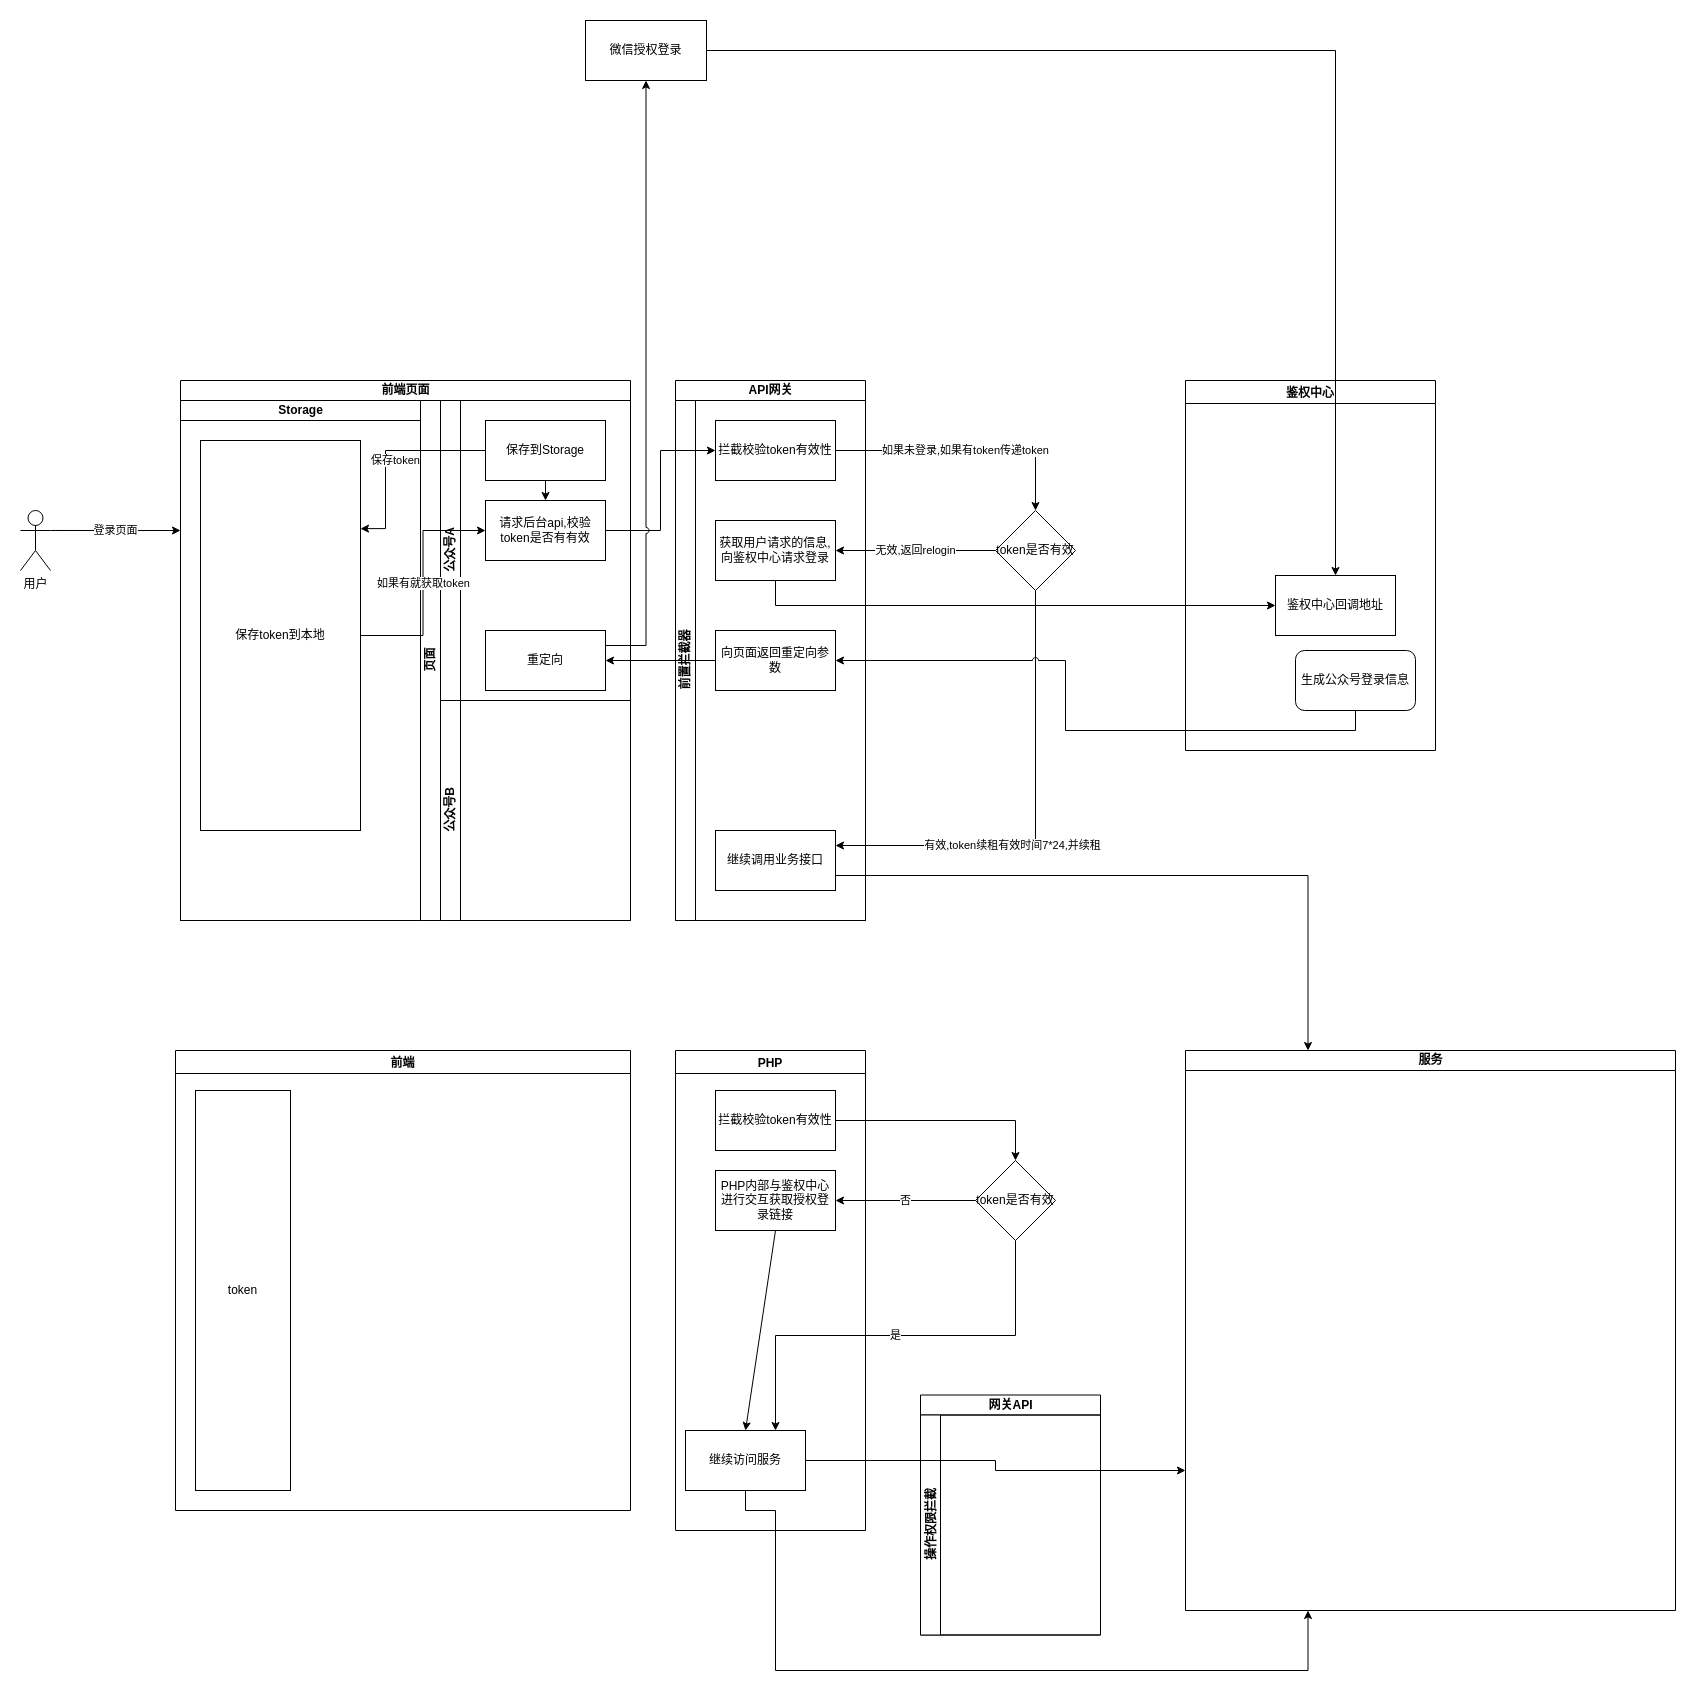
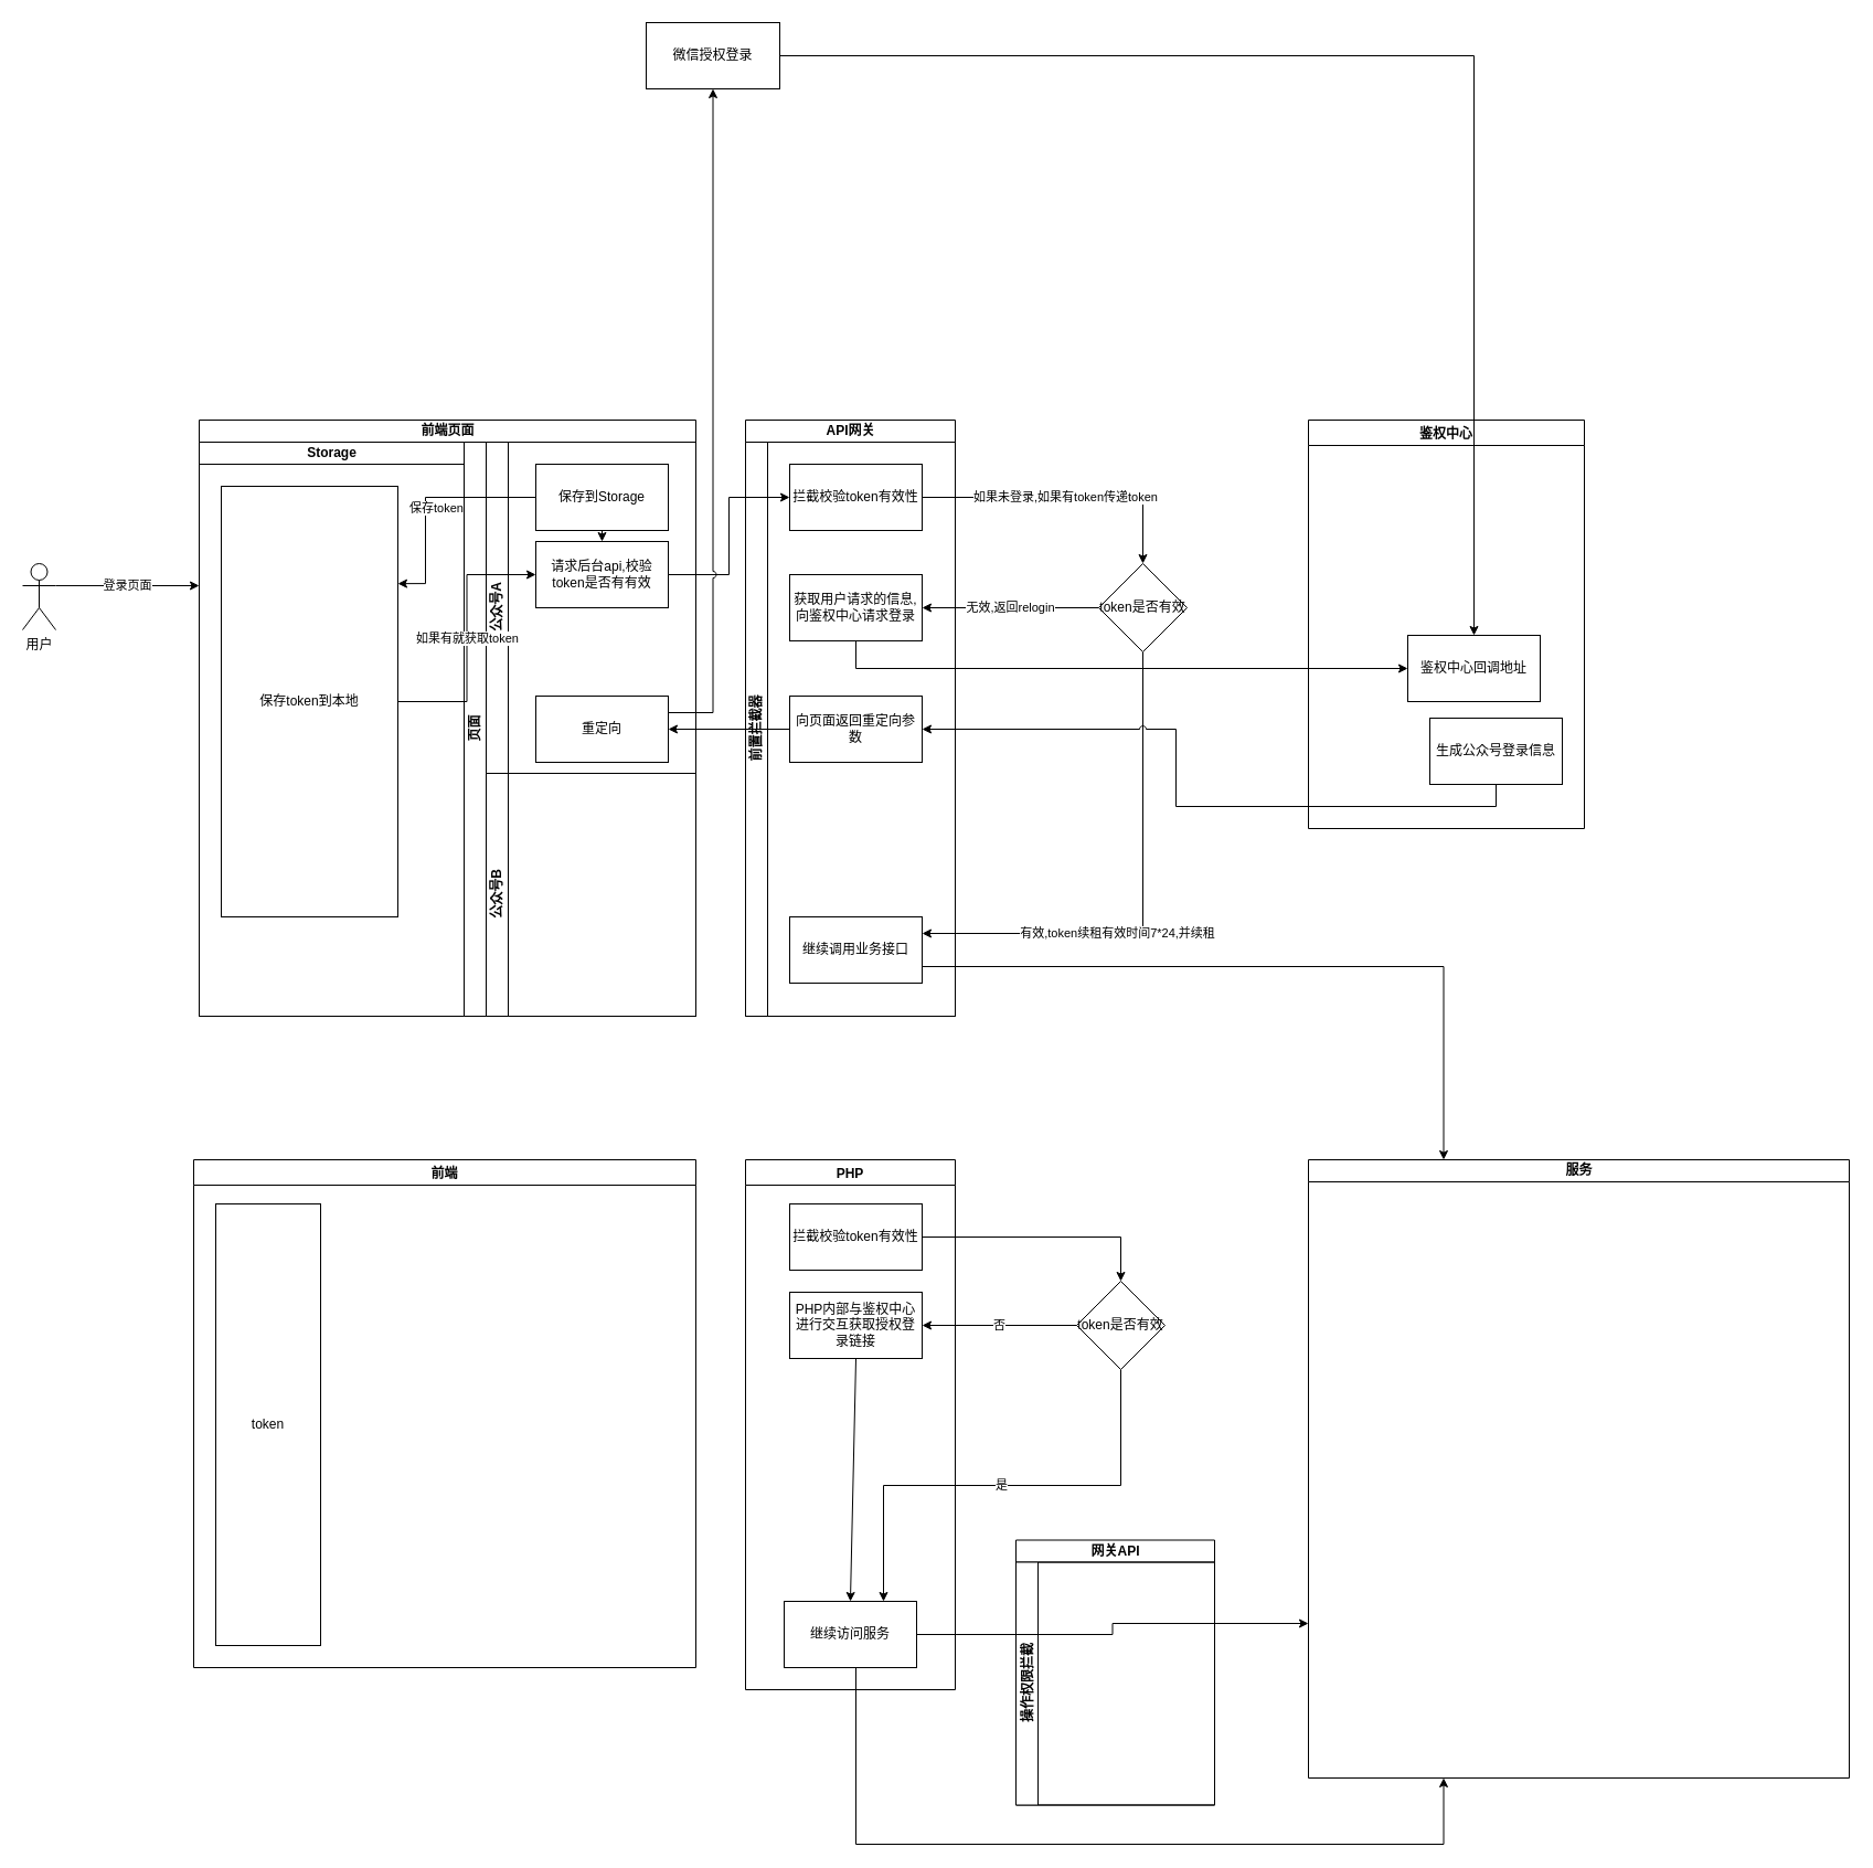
  <mxCell id="0" />
  <mxCell id="1" parent="0" />
  <mxCell id="2" value="登录页面" style="edgeStyle=orthogonalEdgeStyle;rounded=0;orthogonalLoop=1;jettySize=auto;html=1;exitX=1;exitY=0.333;exitDx=0;exitDy=0;exitPerimeter=0;entryX=0;entryY=0.25;entryDx=0;entryDy=0;" parent="1" source="3" target="16" edge="1"><mxGeometry relative="1" as="geometry" /></mxCell>
  <mxCell id="3" value="用户" style="shape=umlActor;verticalLabelPosition=bottom;labelBackgroundColor=#ffffff;verticalAlign=top;html=1;outlineConnect=0;" parent="1" vertex="1"><mxGeometry x="20" y="510" width="30" height="60" as="geometry" /></mxCell>
  <mxCell id="4" value="API网关" style="swimlane;html=1;childLayout=stackLayout;resizeParent=1;resizeParentMax=0;horizontal=1;startSize=20;horizontalStack=0;swimlaneLine=1;" parent="1" vertex="1"><mxGeometry x="675" y="380" width="190" height="540" as="geometry" /></mxCell>
  <mxCell id="5" value="前置拦截器" style="swimlane;html=1;startSize=20;horizontal=0;" parent="4" vertex="1"><mxGeometry y="20" width="190" height="520" as="geometry" /></mxCell>
  <mxCell id="6" value="拦截校验token有效性" style="rounded=0;whiteSpace=wrap;html=1;" parent="5" vertex="1"><mxGeometry x="40" y="20" width="120" height="60" as="geometry" /></mxCell>
  <mxCell id="7" value="获取用户请求的信息,向鉴权中心请求登录" style="rounded=0;whiteSpace=wrap;html=1;" parent="5" vertex="1"><mxGeometry x="40" y="120" width="120" height="60" as="geometry" /></mxCell>
  <mxCell id="8" value="继续调用业务接口" style="rounded=0;whiteSpace=wrap;html=1;" parent="5" vertex="1"><mxGeometry x="40" y="430" width="120" height="60" as="geometry" /></mxCell>
  <mxCell id="9" value="向页面返回重定向参数" style="rounded=0;whiteSpace=wrap;html=1;" parent="5" vertex="1"><mxGeometry x="40" y="230" width="120" height="60" as="geometry" /></mxCell>
  <mxCell id="10" value="有效,token续租有效时间7*24,并续租" style="edgeStyle=orthogonalEdgeStyle;rounded=0;orthogonalLoop=1;jettySize=auto;html=1;exitX=0.5;exitY=1;exitDx=0;exitDy=0;entryX=1;entryY=0.25;entryDx=0;entryDy=0;" parent="1" source="48" target="8" edge="1"><mxGeometry x="0.22" relative="1" as="geometry"><mxPoint x="910" y="600" as="sourcePoint" /><mxPoint x="835" y="517" as="targetPoint" /><mxPoint as="offset" /></mxGeometry></mxCell>
  <mxCell id="11" value="如果未登录,如果有token传递token" style="edgeStyle=orthogonalEdgeStyle;rounded=0;orthogonalLoop=1;jettySize=auto;html=1;entryX=0.5;entryY=0;entryDx=0;entryDy=0;exitX=1;exitY=0.5;exitDx=0;exitDy=0;" parent="1" source="6" target="48" edge="1"><mxGeometry relative="1" as="geometry"><mxPoint x="755" y="453" as="sourcePoint" /><mxPoint x="1205.429" y="450" as="targetPoint" /></mxGeometry></mxCell>
  <mxCell id="12" value="鉴权中心" style="swimlane;" parent="1" vertex="1"><mxGeometry x="1185" y="380" width="250" height="370" as="geometry" /></mxCell>
- <mxCell id="13" value="生成公众号登录信息" style="whiteSpace=wrap;html=1;rounded=1;" parent="12" vertex="1"><mxGeometry x="110" y="270" width="120" height="60" as="geometry" /></mxCell>
+ <mxCell id="13" value="生成公众号登录信息" style="rounded=0;whiteSpace=wrap;html=1;" parent="12" vertex="1"><mxGeometry x="110" y="270" width="120" height="60" as="geometry" /></mxCell>
  <mxCell id="14" value="鉴权中心回调地址" style="rounded=0;whiteSpace=wrap;html=1;" parent="12" vertex="1"><mxGeometry x="90" y="195" width="120" height="60" as="geometry" /></mxCell>
  <mxCell id="15" value="前端页面" style="swimlane;html=1;childLayout=stackLayout;resizeParent=1;resizeParentMax=0;startSize=20;" parent="1" vertex="1"><mxGeometry x="180" y="380" width="450" height="540" as="geometry" /></mxCell>
  <mxCell id="16" value="Storage" style="swimlane;html=1;startSize=20;" parent="15" vertex="1"><mxGeometry y="20" width="240" height="520" as="geometry"><mxRectangle y="20" width="70" height="460" as="alternateBounds" /></mxGeometry></mxCell>
  <mxCell id="17" value="保存token到本地" style="rounded=0;whiteSpace=wrap;html=1;" parent="16" vertex="1"><mxGeometry x="20" y="40" width="160" height="390" as="geometry" /></mxCell>
  <mxCell id="18" value="页面" style="swimlane;html=1;childLayout=stackLayout;resizeParent=1;resizeParentMax=0;horizontal=0;startSize=20;horizontalStack=0;" parent="15" vertex="1"><mxGeometry x="240" y="20" width="210" height="520" as="geometry" /></mxCell>
  <mxCell id="19" value="公众号A" style="swimlane;html=1;startSize=20;horizontal=0;" parent="18" vertex="1"><mxGeometry x="20" width="190" height="300" as="geometry" /></mxCell>
  <mxCell id="20" style="edgeStyle=orthogonalEdgeStyle;rounded=0;jumpStyle=arc;orthogonalLoop=1;jettySize=auto;html=1;exitX=0.5;exitY=1;exitDx=0;exitDy=0;entryX=0.5;entryY=0;entryDx=0;entryDy=0;" parent="19" source="21" target="22" edge="1"><mxGeometry relative="1" as="geometry" /></mxCell>
  <mxCell id="21" value="保存到Storage" style="rounded=0;whiteSpace=wrap;html=1;" parent="19" vertex="1"><mxGeometry x="45" y="20" width="120" height="60" as="geometry" /></mxCell>
- <mxCell id="22" value="请求后台api,校验token是否有有效" style="rounded=0;whiteSpace=wrap;html=1;" parent="19" vertex="1"><mxGeometry x="45" y="100" width="120" height="60" as="geometry" /></mxCell>
+ <mxCell id="22" value="请求后台api,校验token是否有有效" style="rounded=0;whiteSpace=wrap;html=1;" parent="19" vertex="1"><mxGeometry x="45" y="90" width="120" height="60" as="geometry" /></mxCell>
  <mxCell id="23" value="重定向" style="rounded=0;whiteSpace=wrap;html=1;" parent="19" vertex="1"><mxGeometry x="45" y="230" width="120" height="60" as="geometry" /></mxCell>
  <mxCell id="24" value="公众号B" style="swimlane;html=1;startSize=20;horizontal=0;" parent="18" vertex="1"><mxGeometry x="20" y="300" width="190" height="220" as="geometry" /></mxCell>
  <mxCell id="25" value="如果有就获取token" style="edgeStyle=orthogonalEdgeStyle;rounded=0;jumpStyle=arc;orthogonalLoop=1;jettySize=auto;html=1;exitX=1;exitY=0.5;exitDx=0;exitDy=0;entryX=0;entryY=0.5;entryDx=0;entryDy=0;" parent="15" source="17" target="22" edge="1"><mxGeometry relative="1" as="geometry" /></mxCell>
  <mxCell id="26" value="保存token" style="edgeStyle=orthogonalEdgeStyle;rounded=0;jumpStyle=arc;orthogonalLoop=1;jettySize=auto;html=1;exitX=0;exitY=0.5;exitDx=0;exitDy=0;entryX=1;entryY=0.226;entryDx=0;entryDy=0;entryPerimeter=0;" parent="15" source="21" target="17" edge="1"><mxGeometry x="-0.115" y="10" relative="1" as="geometry"><Array as="points"><mxPoint x="205" y="70" /><mxPoint x="205" y="148" /></Array><mxPoint as="offset" /></mxGeometry></mxCell>
  <mxCell id="27" value="无效,返回relogin" style="edgeStyle=orthogonalEdgeStyle;rounded=0;orthogonalLoop=1;jettySize=auto;html=1;exitX=0;exitY=0.5;exitDx=0;exitDy=0;entryX=1;entryY=0.5;entryDx=0;entryDy=0;" parent="1" source="48" target="7" edge="1"><mxGeometry relative="1" as="geometry"><mxPoint x="813" y="640" as="targetPoint" /></mxGeometry></mxCell>
  <mxCell id="28" value="服务" style="swimlane;html=1;startSize=20;horizontal=1;containerType=tree;" parent="1" vertex="1"><mxGeometry x="1185" y="1050" width="490" height="560" as="geometry" /></mxCell>
  <mxCell id="29" style="edgeStyle=orthogonalEdgeStyle;rounded=0;orthogonalLoop=1;jettySize=auto;html=1;exitX=1;exitY=0.5;exitDx=0;exitDy=0;entryX=0;entryY=0.5;entryDx=0;entryDy=0;" parent="1" source="22" target="6" edge="1"><mxGeometry relative="1" as="geometry" /></mxCell>
  <mxCell id="30" style="edgeStyle=orthogonalEdgeStyle;rounded=0;orthogonalLoop=1;jettySize=auto;html=1;exitX=0.5;exitY=1;exitDx=0;exitDy=0;entryX=0;entryY=0.5;entryDx=0;entryDy=0;" parent="1" source="7" target="14" edge="1"><mxGeometry relative="1" as="geometry" /></mxCell>
  <mxCell id="31" style="edgeStyle=orthogonalEdgeStyle;rounded=0;orthogonalLoop=1;jettySize=auto;html=1;exitX=0;exitY=0.5;exitDx=0;exitDy=0;entryX=1;entryY=0.5;entryDx=0;entryDy=0;" parent="1" source="9" target="23" edge="1"><mxGeometry relative="1" as="geometry"><mxPoint x="655" y="560" as="targetPoint" /></mxGeometry></mxCell>
  <mxCell id="32" style="edgeStyle=orthogonalEdgeStyle;rounded=0;jumpStyle=arc;orthogonalLoop=1;jettySize=auto;html=1;exitX=1;exitY=0.5;exitDx=0;exitDy=0;entryX=0.5;entryY=0;entryDx=0;entryDy=0;" parent="1" source="33" target="14" edge="1"><mxGeometry relative="1" as="geometry" /></mxCell>
  <mxCell id="33" value="微信授权登录" style="rounded=0;whiteSpace=wrap;html=1;" parent="1" vertex="1"><mxGeometry x="585" y="20" width="121" height="60" as="geometry" /></mxCell>
  <mxCell id="34" style="edgeStyle=orthogonalEdgeStyle;rounded=0;jumpStyle=arc;orthogonalLoop=1;jettySize=auto;html=1;exitX=1;exitY=0.25;exitDx=0;exitDy=0;entryX=0.5;entryY=1;entryDx=0;entryDy=0;" parent="1" source="23" target="33" edge="1"><mxGeometry relative="1" as="geometry" /></mxCell>
  <mxCell id="35" style="edgeStyle=orthogonalEdgeStyle;rounded=0;jumpStyle=arc;orthogonalLoop=1;jettySize=auto;html=1;exitX=0.5;exitY=1;exitDx=0;exitDy=0;entryX=1;entryY=0.5;entryDx=0;entryDy=0;" parent="1" source="13" target="9" edge="1"><mxGeometry relative="1" as="geometry" /></mxCell>
  <mxCell id="36" value="PHP" style="swimlane;" parent="1" vertex="1"><mxGeometry x="675" y="1050" width="190" height="480" as="geometry" /></mxCell>
  <mxCell id="37" value="PHP内部与鉴权中心进行交互获取授权登录链接" style="rounded=0;whiteSpace=wrap;html=1;" parent="36" vertex="1"><mxGeometry x="40" y="120" width="120" height="60" as="geometry" /></mxCell>
- <mxCell id="38" value="继续访问服务" style="rounded=0;whiteSpace=wrap;html=1;" parent="36" vertex="1"><mxGeometry x="10" y="380" width="120" height="60" as="geometry" /></mxCell>
+ <mxCell id="38" value="继续访问服务" style="rounded=0;whiteSpace=wrap;html=1;" parent="36" vertex="1"><mxGeometry x="35" y="400" width="120" height="60" as="geometry" /></mxCell>
  <mxCell id="39" value="" style="endArrow=classic;html=1;exitX=0.5;exitY=1;exitDx=0;exitDy=0;entryX=0.5;entryY=0;entryDx=0;entryDy=0;" parent="36" source="37" target="38" edge="1"><mxGeometry width="50" height="50" relative="1" as="geometry"><mxPoint x="-410" y="690" as="sourcePoint" /><mxPoint x="-360" y="640" as="targetPoint" /></mxGeometry></mxCell>
  <mxCell id="40" value="拦截校验token有效性" style="rounded=0;whiteSpace=wrap;html=1;" vertex="1" parent="36"><mxGeometry x="40" y="40" width="120" height="60" as="geometry" /></mxCell>
  <mxCell id="41" value="网关API" style="swimlane;html=1;childLayout=stackLayout;resizeParent=1;resizeParentMax=0;horizontal=1;startSize=20;horizontalStack=0;" parent="1" vertex="1"><mxGeometry x="920" y="1394.5" width="180" height="240" as="geometry" /></mxCell>
  <mxCell id="42" value="操作权限拦截" style="swimlane;html=1;startSize=20;horizontal=0;" parent="41" vertex="1"><mxGeometry y="20" width="180" height="220" as="geometry" /></mxCell>
  <mxCell id="43" style="edgeStyle=orthogonalEdgeStyle;rounded=0;jumpStyle=arc;orthogonalLoop=1;jettySize=auto;html=1;exitX=1;exitY=0.75;exitDx=0;exitDy=0;entryX=0.25;entryY=0;entryDx=0;entryDy=0;" parent="1" source="8" target="28" edge="1"><mxGeometry relative="1" as="geometry" /></mxCell>
  <mxCell id="44" style="edgeStyle=orthogonalEdgeStyle;rounded=0;jumpStyle=arc;orthogonalLoop=1;jettySize=auto;html=1;exitX=1;exitY=0.5;exitDx=0;exitDy=0;entryX=0;entryY=0.75;entryDx=0;entryDy=0;" parent="1" source="38" target="28" edge="1"><mxGeometry relative="1" as="geometry"><mxPoint x="1185" y="1477" as="targetPoint" /></mxGeometry></mxCell>
  <mxCell id="45" style="edgeStyle=orthogonalEdgeStyle;rounded=0;jumpStyle=arc;orthogonalLoop=1;jettySize=auto;html=1;exitX=0.5;exitY=1;exitDx=0;exitDy=0;entryX=0.25;entryY=1;entryDx=0;entryDy=0;" parent="1" source="38" target="28" edge="1"><mxGeometry relative="1" as="geometry"><Array as="points"><mxPoint x="775" y="1510" /><mxPoint x="775" y="1670" /><mxPoint x="1307" y="1670" /></Array></mxGeometry></mxCell>
  <mxCell id="46" value="前端" style="swimlane;" parent="1" vertex="1"><mxGeometry x="175" y="1050" width="455" height="460" as="geometry" /></mxCell>
  <mxCell id="47" value="token" style="rounded=0;whiteSpace=wrap;html=1;" parent="46" vertex="1"><mxGeometry x="20" y="40" width="95" height="400" as="geometry" /></mxCell>
  <mxCell id="48" value="token是否有效" style="rhombus;whiteSpace=wrap;html=1;" parent="1" vertex="1"><mxGeometry x="995" y="510" width="80" height="80" as="geometry" /></mxCell>
  <mxCell id="49" value="否" style="edgeStyle=orthogonalEdgeStyle;rounded=0;jumpStyle=arc;orthogonalLoop=1;jettySize=auto;html=1;exitX=0;exitY=0.5;exitDx=0;exitDy=0;entryX=1;entryY=0.5;entryDx=0;entryDy=0;" edge="1" parent="1" source="51" target="37"><mxGeometry relative="1" as="geometry" /></mxCell>
  <mxCell id="50" value="是" style="edgeStyle=orthogonalEdgeStyle;rounded=0;jumpStyle=arc;orthogonalLoop=1;jettySize=auto;html=1;exitX=0.5;exitY=1;exitDx=0;exitDy=0;entryX=0.75;entryY=0;entryDx=0;entryDy=0;" edge="1" parent="1" source="51" target="38"><mxGeometry relative="1" as="geometry" /></mxCell>
  <mxCell id="51" value="token是否有效" style="rhombus;whiteSpace=wrap;html=1;" vertex="1" parent="1"><mxGeometry x="975" y="1160" width="80" height="80" as="geometry" /></mxCell>
  <mxCell id="52" style="edgeStyle=orthogonalEdgeStyle;rounded=0;jumpStyle=arc;orthogonalLoop=1;jettySize=auto;html=1;exitX=1;exitY=0.5;exitDx=0;exitDy=0;entryX=0.5;entryY=0;entryDx=0;entryDy=0;" edge="1" parent="1" source="40" target="51"><mxGeometry relative="1" as="geometry" /></mxCell>
